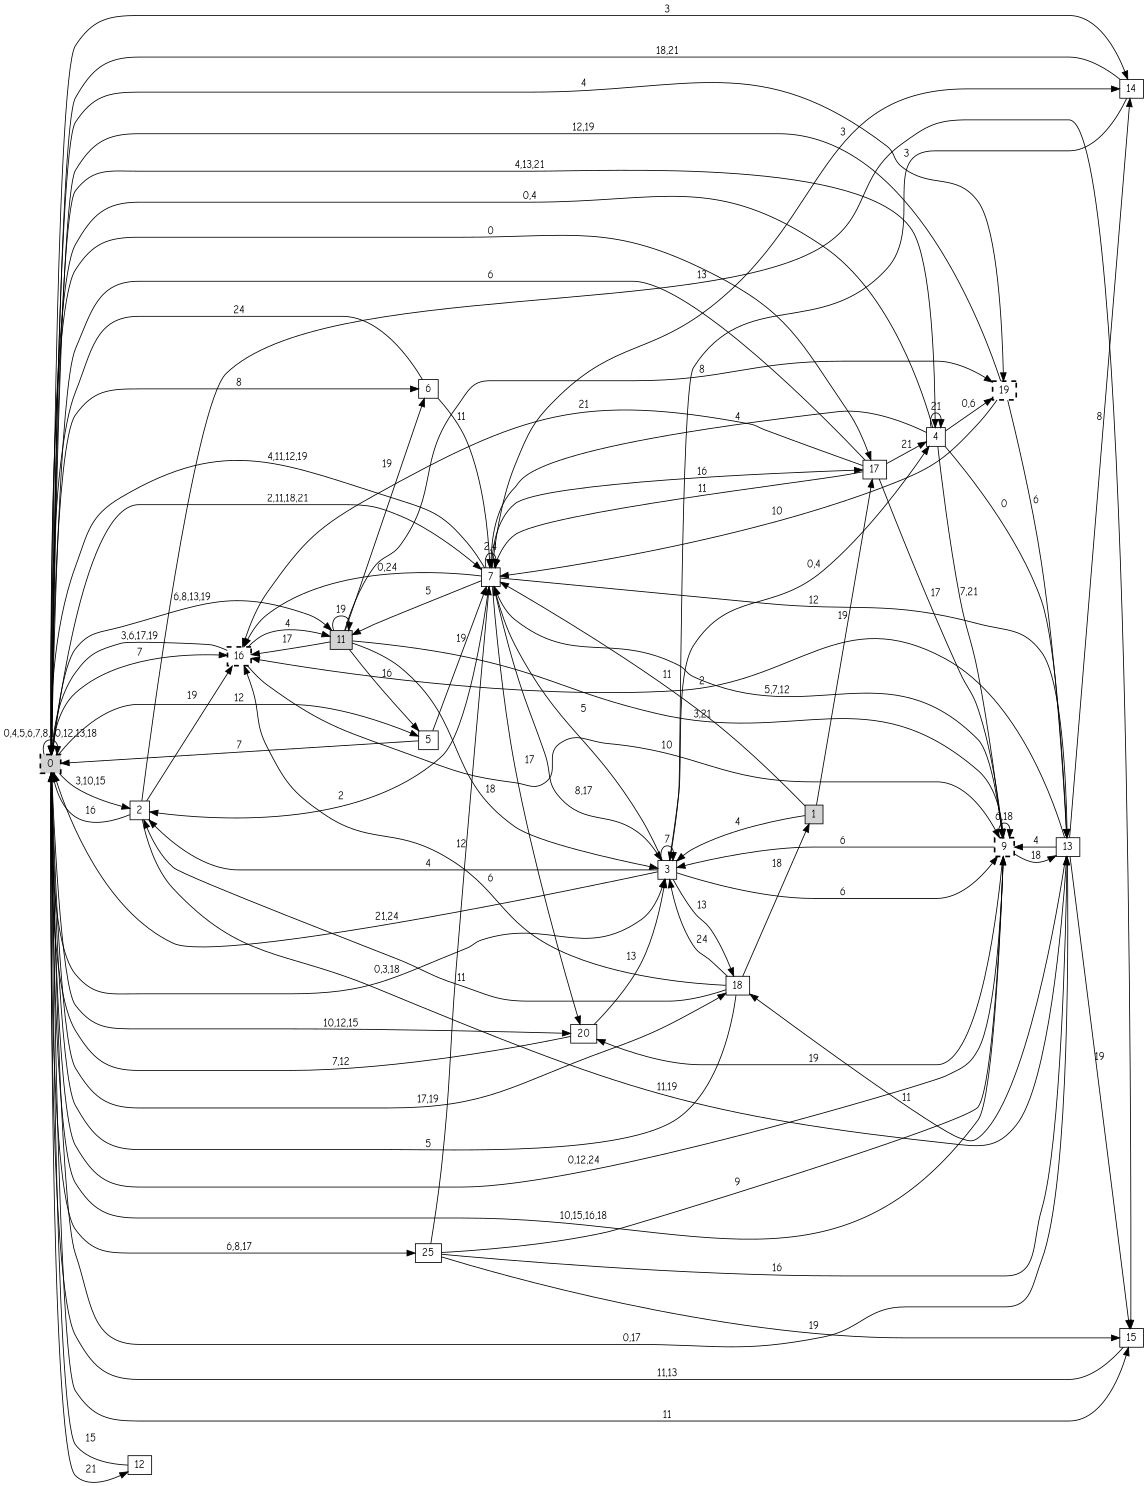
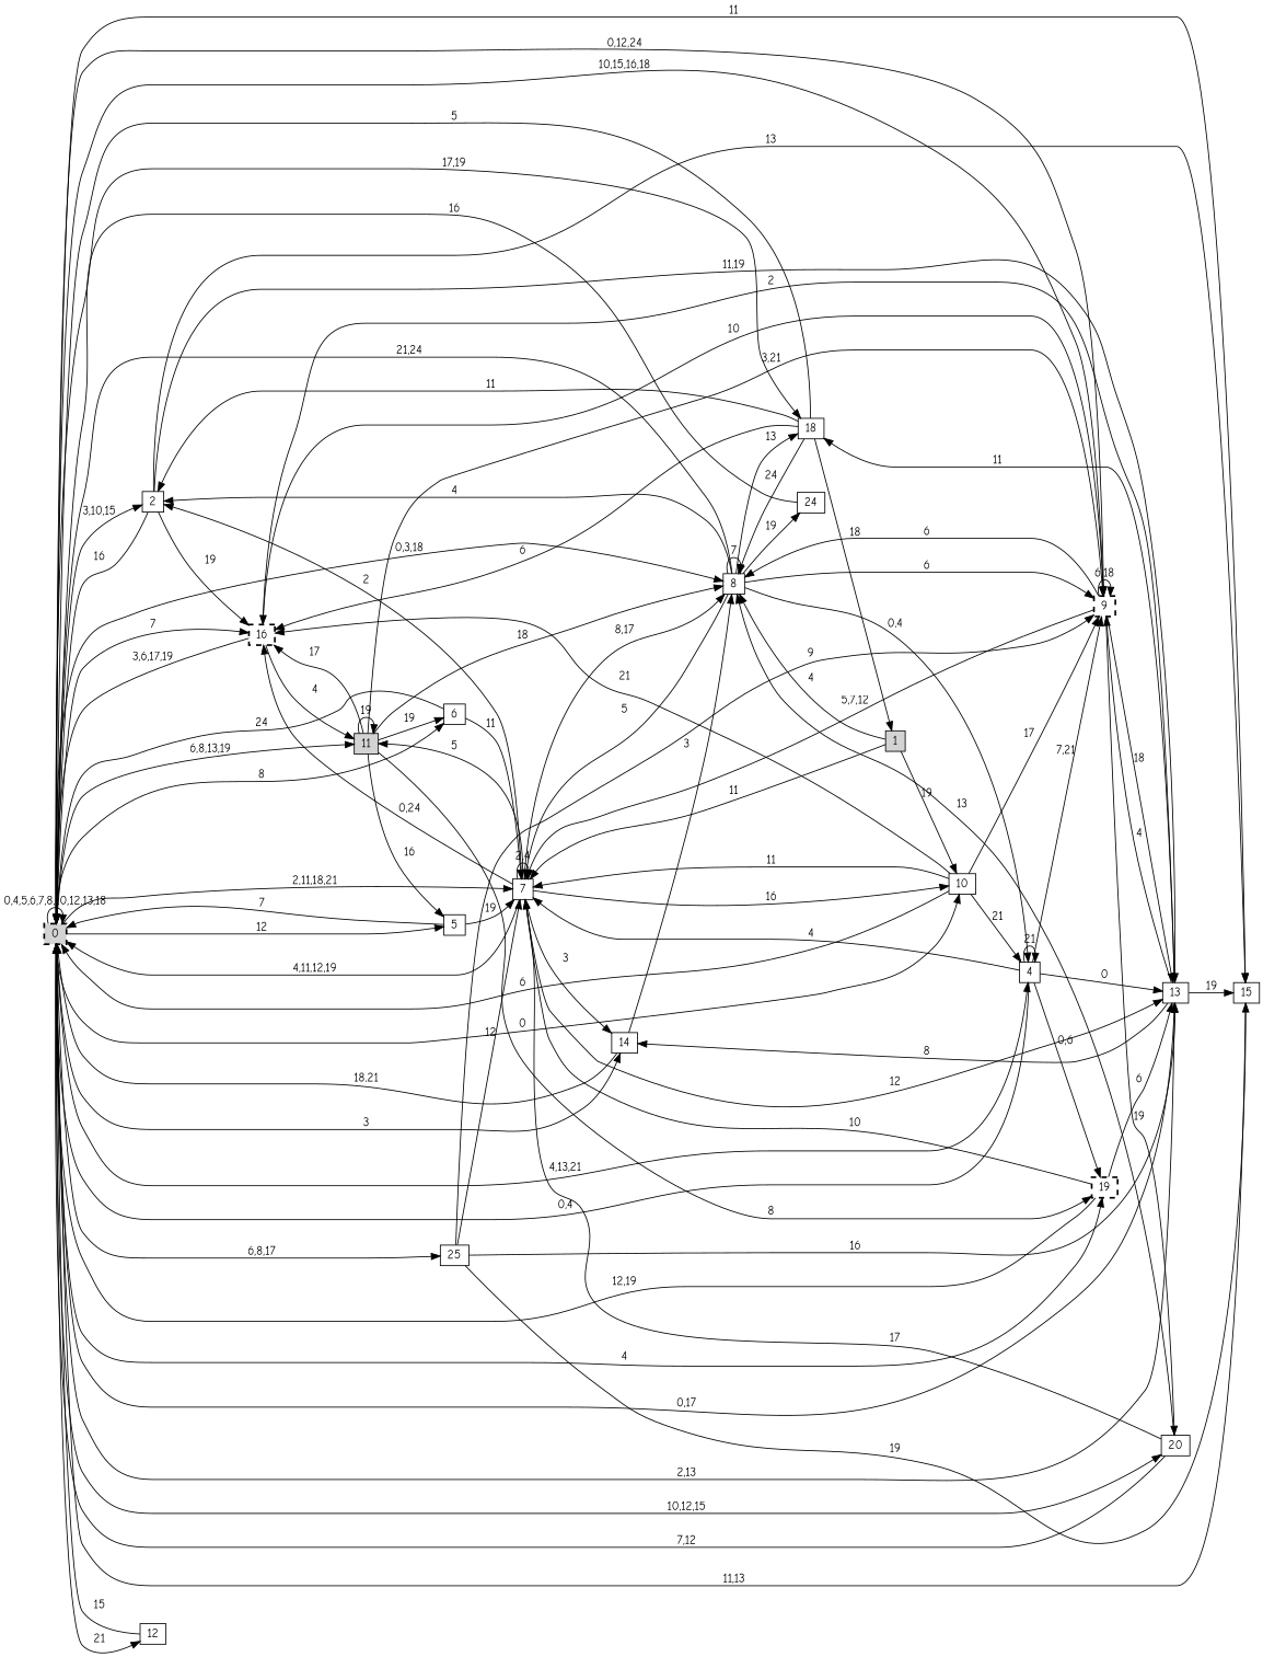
  digraph {
    fontname="Comic Neue"
    rankdir=LR
    node [fontname="Comic Neue" shape=box]
    edge [fontname="Comic Neue"]
    n1 [height=0.1 label=0 style="filled,bold,dashed" width=0.1]
    n2 [height=0.1 label=2 width=0.1]
    n3 [height=0.1 label=4 width=0.1]
    n4 [height=0.1 label=5 width=0.1]
    n5 [height=0.1 label=6 width=0.1]
    n6 [height=0.1 label=7 width=0.1]
-   n7 [height=0.1 label=3 width=0.1]
+   n7 [height=0.1 label=8 width=0.1]
    n8 [height=0.1 label=9 style="bold,dashed" width=0.1]
-   n9 [height=0.1 label=17 width=0.1]
+   n9 [height=0.1 label=10 width=0.1]
    n10 [height=0.1 label=11 style=filled width=0.1]
    n11 [height=0.1 label=12 width=0.1]
    n12 [height=0.1 label=13 width=0.1]
    n13 [height=0.1 label=14 width=0.1]
    n14 [height=0.1 label=15 width=0.1]
    n15 [height=0.1 label=16 style="bold,dashed" width=0.1]
    n16 [height=0.1 label=18 width=0.1]
    n17 [height=0.1 label=19 style="bold,dashed" width=0.1]
    n18 [height=0.1 label=20 width=0.1]
    n19 [height=0.1 label=25 width=0.1]
+   n20 [height=0.1 label=24 width=0.1]
    n21 [height=0.1 label=1 style=filled width=0.1]
    n1 -> n1 [label="0,4,5,6,7,8,10,12,13,18"]
    n1 -> n2 [label="3,10,15"]
    n1 -> n3 [label="4,13,21"]
    n1 -> n4 [label=12]
    n1 -> n5 [label=8]
    n1 -> n6 [label="2,11,18,21"]
    n1 -> n7 [label="0,3,18"]
    n1 -> n8 [label="0,12,24"]
    n1 -> n9 [label=0]
    n1 -> n10 [label="6,8,13,19"]
    n1 -> n11 [label=21]
+   n1 -> n12 [label="2,13"]
    n1 -> n13 [label=3]
    n1 -> n14 [label=11]
    n1 -> n15 [label=7]
    n1 -> n16 [label="17,19"]
    n1 -> n17 [label=4]
    n1 -> n18 [label="10,12,15"]
    n1 -> n19 [label="6,8,17"]
    n2 -> n1 [label=16]
    n2 -> n12 [label="11,19"]
    n2 -> n14 [label=13]
    n2 -> n15 [label=19]
    n3 -> n1 [label="0,4"]
    n3 -> n3 [label=21]
    n3 -> n6 [label=4]
    n3 -> n8 [label="7,21"]
    n3 -> n12 [label=0]
    n3 -> n17 [label="0,6"]
    n4 -> n1 [label=7]
    n4 -> n6 [label=19]
    n5 -> n1 [label=24]
    n5 -> n6 [label=11]
    n6 -> n1 [label="4,11,12,19"]
    n6 -> n2 [label=2]
    n6 -> n6 [label="2,4"]
    n6 -> n7 [label="8,17"]
    n6 -> n9 [label=16]
    n6 -> n10 [label=5]
    n6 -> n12 [label=12]
    n6 -> n13 [label=3]
    n6 -> n15 [label="0,24"]
    n7 -> n1 [label="21,24"]
    n7 -> n2 [label=4]
    n7 -> n3 [label="0,4"]
    n7 -> n6 [label=5]
    n7 -> n7 [label=7]
    n7 -> n8 [label=6]
    n7 -> n16 [label=13]
+   n7 -> n20 [label=19]
    n8 -> n1 [label="10,15,16,18"]
    n8 -> n6 [label="5,7,12"]
    n8 -> n7 [label=6]
    n8 -> n8 [label="6,18"]
    n8 -> n12 [label=18]
    n8 -> n18 [label=19]
    n9 -> n1 [label=6]
    n9 -> n3 [label=21]
    n9 -> n6 [label=11]
    n9 -> n8 [label=17]
    n9 -> n15 [label=21]
    n10 -> n4 [label=16]
    n10 -> n5 [label=19]
    n10 -> n7 [label=18]
    n10 -> n8 [label="3,21"]
    n10 -> n10 [label=19]
    n10 -> n15 [label=17]
    n10 -> n17 [label=8]
    n11 -> n1 [label=15]
    n12 -> n1 [label="0,17"]
    n12 -> n8 [label=4]
    n12 -> n13 [label=8]
    n12 -> n14 [label=19]
    n12 -> n15 [label=2]
    n12 -> n16 [label=11]
    n13 -> n1 [label="18,21"]
    n13 -> n7 [label=3]
    n14 -> n1 [label="11,13"]
    n15 -> n1 [label="3,6,17,19"]
    n15 -> n8 [label=10]
    n15 -> n10 [label=4]
    n16 -> n1 [label=5]
    n16 -> n2 [label=11]
    n16 -> n7 [label=24]
    n16 -> n15 [label=6]
    n16 -> n21 [label=18]
    n17 -> n1 [label="12,19"]
    n17 -> n6 [label=10]
    n17 -> n12 [label=6]
    n18 -> n1 [label="7,12"]
-   n6 -> n18 [label=17]
+   n18 -> n6 [label=17]
    n18 -> n7 [label=13]
    n19 -> n6 [label=12]
    n19 -> n8 [label=9]
    n19 -> n12 [label=16]
    n19 -> n14 [label=19]
+   n20 -> n1 [label=16]
    n21 -> n6 [label=11]
    n21 -> n7 [label=4]
    n21 -> n9 [label=19]
  }
